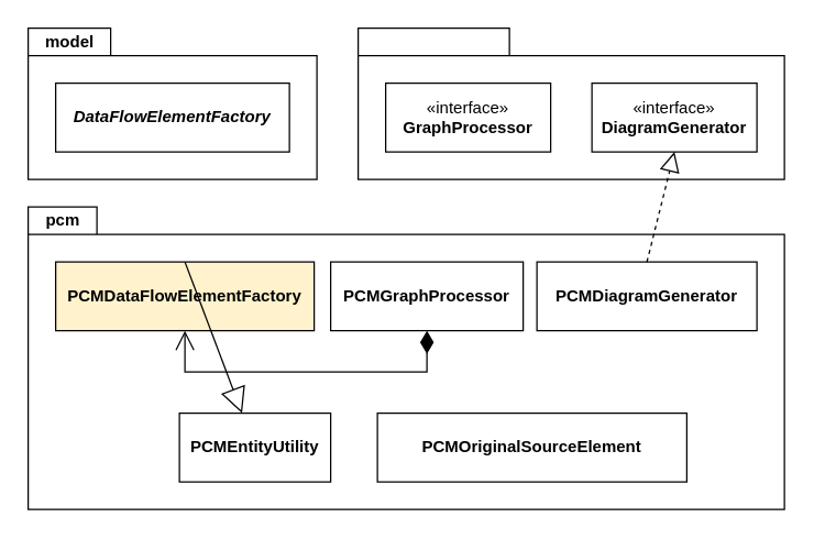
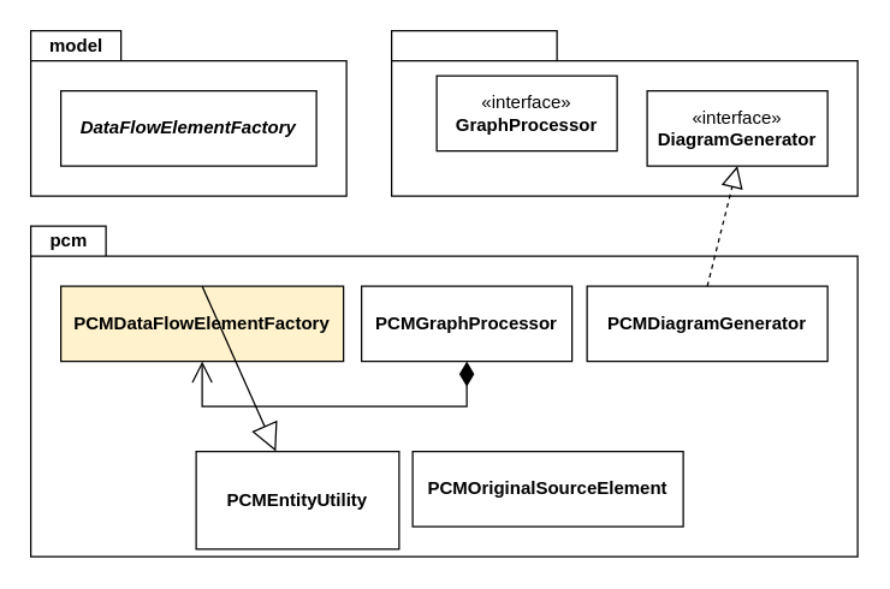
  <mxCell id="0" />
  <mxCell id="1" parent="0" />
  <mxCell id="2" value="" style="shape=folder;fontStyle=1;spacingTop=10;tabWidth=60;tabHeight=20;tabPosition=left;html=1;whiteSpace=wrap;" vertex="1" parent="1"><mxGeometry x="20" y="20" width="210" height="110" as="geometry" /></mxCell>
  <mxCell id="3" value="" style="shape=folder;fontStyle=1;spacingTop=10;tabWidth=110;tabHeight=20;tabPosition=left;html=1;whiteSpace=wrap;" vertex="1" parent="1"><mxGeometry x="260" y="20" width="310" height="110" as="geometry" /></mxCell>
  <mxCell id="4" value="" style="shape=folder;fontStyle=1;spacingTop=10;tabWidth=50;tabHeight=20;tabPosition=left;html=1;whiteSpace=wrap;" vertex="1" parent="1"><mxGeometry x="20" y="150" width="550" height="220" as="geometry" /></mxCell>
  <mxCell id="5" value="&lt;i&gt;&lt;b&gt;DataFlowElementFactory&lt;/b&gt;&lt;/i&gt;" style="html=1;whiteSpace=wrap;" vertex="1" parent="1"><mxGeometry x="40" y="60" width="170" height="50" as="geometry" /></mxCell>
  <mxCell id="6" value="model" style="text;align=center;fontStyle=1;verticalAlign=middle;spacingLeft=3;spacingRight=3;strokeColor=none;rotatable=0;points=[[0,0.5],[1,0.5]];portConstraint=eastwest;html=1;" vertex="1" parent="1"><mxGeometry x="20" y="20" width="60" height="20" as="geometry" /></mxCell>
  <mxCell id="7" value="&lt;div&gt;«interface»&lt;/div&gt;&lt;div&gt;&lt;b&gt;DiagramGenerator&lt;/b&gt;&lt;/div&gt;" style="html=1;whiteSpace=wrap;" vertex="1" parent="1"><mxGeometry x="430" y="60" width="120" height="50" as="geometry" /></mxCell>
  <mxCell id="8" value="pcm" style="text;align=center;fontStyle=1;verticalAlign=middle;spacingLeft=3;spacingRight=3;strokeColor=none;rotatable=0;points=[[0,0.5],[1,0.5]];portConstraint=eastwest;html=1;" vertex="1" parent="1"><mxGeometry x="20" y="150" width="50" height="20" as="geometry" /></mxCell>
  <mxCell id="9" value="&lt;b&gt;PCMDataFlowElementFactory&lt;/b&gt;" style="html=1;whiteSpace=wrap;fillColor=#fff2cc;" vertex="1" parent="1"><mxGeometry x="40" y="190" width="188" height="50" as="geometry" /></mxCell>
  <mxCell id="10" value="&lt;b&gt;PCMGraphProcessor&lt;/b&gt;" style="html=1;whiteSpace=wrap;" vertex="1" parent="1"><mxGeometry x="240" y="190" width="140" height="50" as="geometry" /></mxCell>
  <mxCell id="11" value="&lt;b&gt;PCMDiagramGenerator&lt;/b&gt;" style="html=1;whiteSpace=wrap;" vertex="1" parent="1"><mxGeometry x="390" y="190" width="160" height="50" as="geometry" /></mxCell>
- <mxCell id="12" value="&lt;div&gt;«interface»&lt;/div&gt;&lt;div&gt;&lt;b&gt;GraphProcessor&lt;/b&gt;&lt;/div&gt;" style="html=1;whiteSpace=wrap;" vertex="1" parent="1"><mxGeometry x="280" y="60" width="120" height="50" as="geometry" /></mxCell>
- <mxCell id="13" value="&lt;b&gt;PCMEntityUtility&lt;/b&gt;" style="html=1;whiteSpace=wrap;" vertex="1" parent="1"><mxGeometry x="130" y="300" width="110" height="50" as="geometry" /></mxCell>
- <mxCell id="14" value="&lt;b&gt;PCMOriginalSourceElement&lt;br&gt;&lt;/b&gt;" style="html=1;whiteSpace=wrap;" vertex="1" parent="1"><mxGeometry x="274" y="300" width="225" height="50" as="geometry" /></mxCell>
+ <mxCell id="12" value="&lt;div&gt;«interface»&lt;/div&gt;&lt;div&gt;&lt;b&gt;GraphProcessor&lt;/b&gt;&lt;/div&gt;" style="html=1;whiteSpace=wrap;" vertex="1" parent="1"><mxGeometry x="290" y="50" width="120" height="50" as="geometry" /></mxCell>
+ <mxCell id="13" value="&lt;b&gt;PCMEntityUtility&lt;/b&gt;" style="html=1;whiteSpace=wrap;" vertex="1" parent="1"><mxGeometry x="130" y="300" width="135" height="65" as="geometry" /></mxCell>
+ <mxCell id="14" value="&lt;b&gt;PCMOriginalSourceElement&lt;br&gt;&lt;/b&gt;" style="html=1;whiteSpace=wrap;" vertex="1" parent="1"><mxGeometry x="274" y="300" width="180" height="50" as="geometry" /></mxCell>
  <mxCell id="15" value="" style="endArrow=open;html=1;endSize=12;startArrow=diamondThin;startSize=14;startFill=1;edgeStyle=orthogonalEdgeStyle;align=left;verticalAlign=bottom;rounded=0;entryX=0.5;entryY=1;entryDx=0;entryDy=0;exitX=0.5;exitY=1;exitDx=0;exitDy=0;" edge="1" parent="1" source="10" target="9"><mxGeometry x="-1" y="3" relative="1" as="geometry"><mxPoint x="150" y="230" as="sourcePoint" /><mxPoint x="310" y="230" as="targetPoint" /><Array as="points"><mxPoint x="310" y="270" /><mxPoint x="134" y="270" /></Array></mxGeometry></mxCell>
  <mxCell id="16" value="" style="endArrow=block;endSize=16;endFill=0;html=1;rounded=0;exitX=0.5;exitY=0;exitDx=0;exitDy=0;" edge="1" parent="1" source="9" target="13"><mxGeometry width="160" relative="1" as="geometry"><mxPoint x="150" y="230" as="sourcePoint" /><mxPoint x="310" y="230" as="targetPoint" /></mxGeometry></mxCell>
  <mxCell id="17" value="" style="endArrow=block;dashed=1;endFill=0;endSize=12;html=1;rounded=0;exitX=0.5;exitY=0;exitDx=0;exitDy=0;entryX=0.5;entryY=1;entryDx=0;entryDy=0;" edge="1" parent="1" source="11" target="7"><mxGeometry width="160" relative="1" as="geometry"><mxPoint x="150" y="230" as="sourcePoint" /><mxPoint x="310" y="230" as="targetPoint" /></mxGeometry></mxCell>
